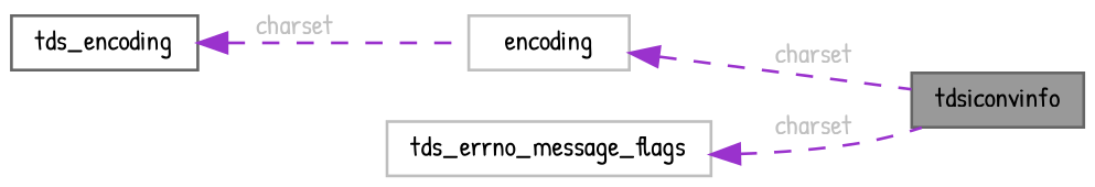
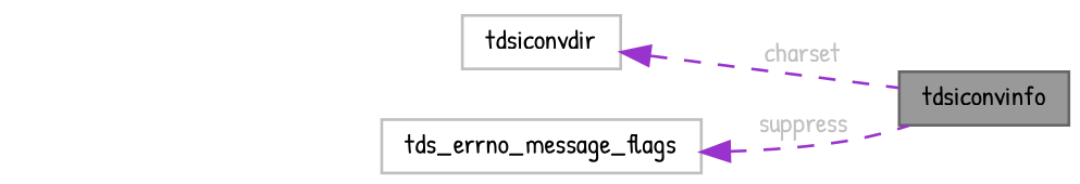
  digraph {
    fontname="Patrick Hand"
    rankdir=LR
    node [color=gray40 fillcolor=white fontname="Patrick Hand" fontsize=10 shape=box style=filled]
    edge [color=darkorchid3 dir=back fontcolor=grey fontname="Patrick Hand" fontsize=10 labelfontname=Helvetica labelfontsize=10 style=dashed]
    n1 [fillcolor=grey60 fontcolor=black height=0.2 label=tdsiconvinfo width=0.4]
-   n2 [color=grey75 height=0.2 label=encoding width=0.4]
-   n3 [height=0.2 label=tds_encoding width=0.4]
+   n2 [color=grey75 height=0.2 label=tdsiconvdir width=0.4]
    n4 [color=grey75 height=0.2 label=tds_errno_message_flags width=0.4]
    n2 -> n1 [label=" charset"]
-   n3 -> n2 [label=" charset"]
-   n4 -> n1 [label=" charset"]
+   n4 -> n1 [label=" suppress"]
  }
